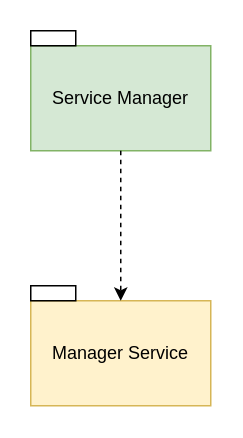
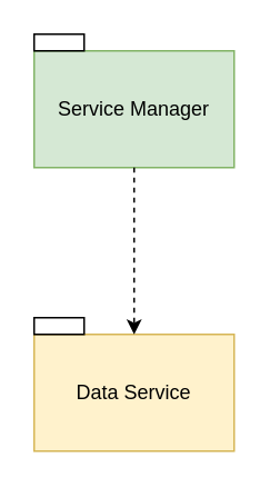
  <mxCell id="0" />
  <mxCell id="1" parent="0" />
  <mxCell id="2" value="" style="group" parent="1" vertex="1" connectable="0"><mxGeometry x="20" y="190" width="120" height="80" as="geometry" /></mxCell>
- <mxCell id="3" value="Manager Service" style="rounded=0;whiteSpace=wrap;html=1;fillColor=#fff2cc;strokeColor=#d6b656;" parent="2" vertex="1"><mxGeometry y="10" width="120" height="70" as="geometry" /></mxCell>
+ <mxCell id="3" value="Data Service" style="rounded=0;whiteSpace=wrap;html=1;fillColor=#fff2cc;strokeColor=#d6b656;" parent="2" vertex="1"><mxGeometry y="10" width="120" height="70" as="geometry" /></mxCell>
  <mxCell id="4" value="" style="rounded=0;whiteSpace=wrap;html=1;" parent="2" vertex="1"><mxGeometry width="30" height="10" as="geometry" /></mxCell>
  <mxCell id="5" value="" style="group" parent="1" vertex="1" connectable="0"><mxGeometry x="20" y="20" width="120" height="80" as="geometry" /></mxCell>
  <mxCell id="6" value="Service Manager" style="rounded=0;whiteSpace=wrap;html=1;fillColor=#d5e8d4;strokeColor=#82b366;" parent="5" vertex="1"><mxGeometry y="10" width="120" height="70" as="geometry" /></mxCell>
  <mxCell id="7" value="" style="rounded=0;whiteSpace=wrap;html=1;" parent="5" vertex="1"><mxGeometry width="30" height="10" as="geometry" /></mxCell>
  <mxCell id="8" value="" style="endArrow=classic;html=1;exitX=0.5;exitY=1;exitDx=0;exitDy=0;entryX=0.5;entryY=0;entryDx=0;entryDy=0;dashed=1;" parent="1" source="6" target="3" edge="1"><mxGeometry width="50" height="50" relative="1" as="geometry"><mxPoint x="90" y="210" as="sourcePoint" /><mxPoint x="140" y="160" as="targetPoint" /></mxGeometry></mxCell>
